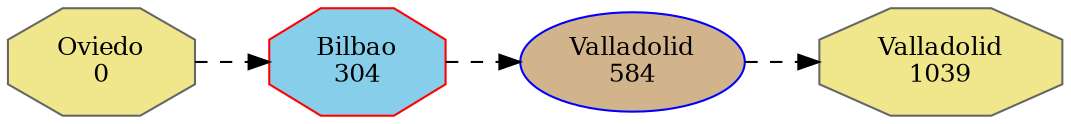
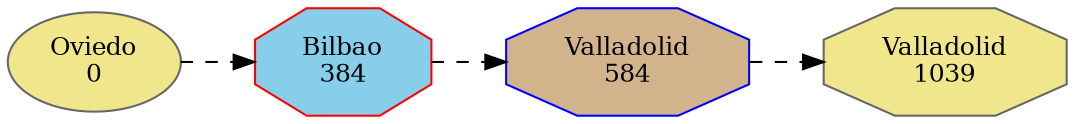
  digraph {
    rankdir=LR
    node [color=gray40 fillcolor=khaki fontsize=12 shape=ellipse style=filled]
    edge [style=dashed]
-   n1 [label="Oviedo\n0" shape=octagon]
-   n2 [color=red fillcolor=skyblue label="Bilbao\n304" shape=octagon]
-   n3 [color=blue fillcolor=tan label="Valladolid\n584"]
+   n1 [label="Oviedo\n0"]
+   n2 [color=red fillcolor=skyblue label="Bilbao\n384" shape=octagon]
+   n3 [color=blue fillcolor=tan label="Valladolid\n584" shape=octagon]
    n4 [label="Valladolid\n1039" shape=octagon]
    n1 -> n2
    n2 -> n3
    n3 -> n4
  }
